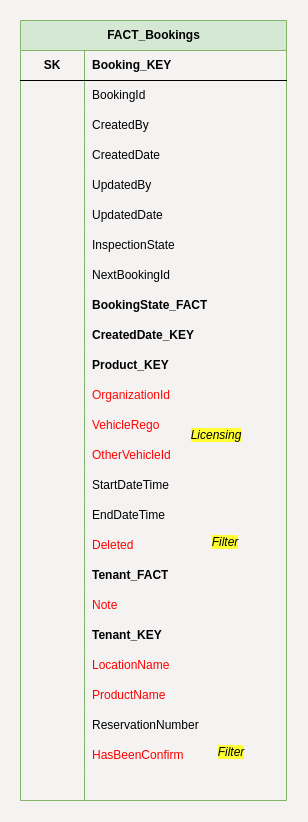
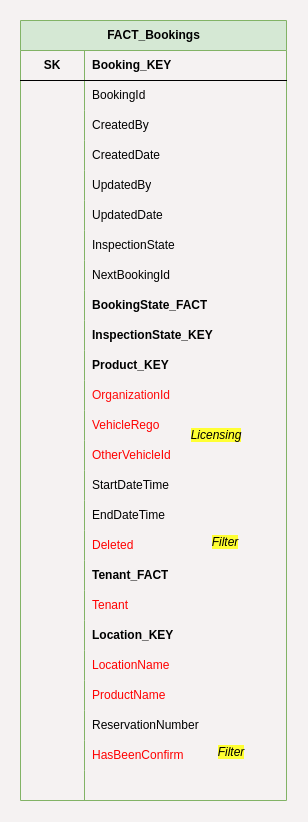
  <mxCell id="0" />
  <mxCell id="1" parent="0" />
  <mxCell id="2" value="" style="group" vertex="1" connectable="0" parent="1"><mxGeometry x="20" y="20" width="266" height="780" as="geometry" /></mxCell>
  <mxCell id="3" value="FACT_Bookings" style="shape=table;startSize=30;container=1;collapsible=1;childLayout=tableLayout;fixedRows=1;rowLines=0;fontStyle=1;align=center;resizeLast=1;html=1;fillColor=#d5e8d4;strokeColor=#82b366;" vertex="1" parent="2"><mxGeometry width="266" height="780" as="geometry"><mxRectangle width="65" height="30" as="alternateBounds" /></mxGeometry></mxCell>
  <mxCell id="4" value="" style="shape=tableRow;horizontal=0;startSize=0;swimlaneHead=0;swimlaneBody=0;fillColor=none;collapsible=0;dropTarget=0;points=[[0,0.5],[1,0.5]];portConstraint=eastwest;top=0;left=0;right=0;bottom=1;" vertex="1" parent="3"><mxGeometry y="30" width="266" height="30" as="geometry" /></mxCell>
  <mxCell id="5" value="SK" style="shape=partialRectangle;connectable=0;fillColor=none;top=0;left=0;bottom=0;right=0;fontStyle=1;overflow=hidden;whiteSpace=wrap;html=1;" vertex="1" parent="4"><mxGeometry width="64" height="30" as="geometry"><mxRectangle width="64" height="30" as="alternateBounds" /></mxGeometry></mxCell>
  <mxCell id="6" value="Booking_KEY" style="shape=partialRectangle;connectable=0;fillColor=none;top=0;left=0;bottom=0;right=0;align=left;spacingLeft=6;fontStyle=1;overflow=hidden;whiteSpace=wrap;html=1;" vertex="1" parent="4"><mxGeometry x="64" width="202" height="30" as="geometry"><mxRectangle width="202" height="30" as="alternateBounds" /></mxGeometry></mxCell>
  <mxCell id="7" value="" style="shape=tableRow;horizontal=0;startSize=0;swimlaneHead=0;swimlaneBody=0;fillColor=none;collapsible=0;dropTarget=0;points=[[0,0.5],[1,0.5]];portConstraint=eastwest;top=0;left=0;right=0;bottom=0;" vertex="1" parent="3"><mxGeometry y="60" width="266" height="30" as="geometry" /></mxCell>
  <mxCell id="8" value="" style="shape=partialRectangle;connectable=0;fillColor=none;top=0;left=0;bottom=0;right=0;editable=1;overflow=hidden;whiteSpace=wrap;html=1;" vertex="1" parent="7"><mxGeometry width="64" height="30" as="geometry"><mxRectangle width="64" height="30" as="alternateBounds" /></mxGeometry></mxCell>
  <mxCell id="9" value="BookingId" style="shape=partialRectangle;connectable=0;fillColor=none;top=0;left=0;bottom=0;right=0;align=left;spacingLeft=6;overflow=hidden;whiteSpace=wrap;html=1;" vertex="1" parent="7"><mxGeometry x="64" width="202" height="30" as="geometry"><mxRectangle width="202" height="30" as="alternateBounds" /></mxGeometry></mxCell>
  <mxCell id="10" value="" style="shape=tableRow;horizontal=0;startSize=0;swimlaneHead=0;swimlaneBody=0;fillColor=none;collapsible=0;dropTarget=0;points=[[0,0.5],[1,0.5]];portConstraint=eastwest;top=0;left=0;right=0;bottom=0;" vertex="1" parent="3"><mxGeometry y="90" width="266" height="30" as="geometry" /></mxCell>
  <mxCell id="11" value="" style="shape=partialRectangle;connectable=0;fillColor=none;top=0;left=0;bottom=0;right=0;editable=1;overflow=hidden;whiteSpace=wrap;html=1;" vertex="1" parent="10"><mxGeometry width="64" height="30" as="geometry"><mxRectangle width="64" height="30" as="alternateBounds" /></mxGeometry></mxCell>
  <mxCell id="12" value="CreatedBy" style="shape=partialRectangle;connectable=0;fillColor=none;top=0;left=0;bottom=0;right=0;align=left;spacingLeft=6;overflow=hidden;whiteSpace=wrap;html=1;" vertex="1" parent="10"><mxGeometry x="64" width="202" height="30" as="geometry"><mxRectangle width="202" height="30" as="alternateBounds" /></mxGeometry></mxCell>
  <mxCell id="13" value="" style="shape=tableRow;horizontal=0;startSize=0;swimlaneHead=0;swimlaneBody=0;fillColor=none;collapsible=0;dropTarget=0;points=[[0,0.5],[1,0.5]];portConstraint=eastwest;top=0;left=0;right=0;bottom=0;" vertex="1" parent="3"><mxGeometry y="120" width="266" height="30" as="geometry" /></mxCell>
  <mxCell id="14" value="" style="shape=partialRectangle;connectable=0;fillColor=none;top=0;left=0;bottom=0;right=0;editable=1;overflow=hidden;whiteSpace=wrap;html=1;" vertex="1" parent="13"><mxGeometry width="64" height="30" as="geometry"><mxRectangle width="64" height="30" as="alternateBounds" /></mxGeometry></mxCell>
  <mxCell id="15" value="CreatedDate" style="shape=partialRectangle;connectable=0;fillColor=none;top=0;left=0;bottom=0;right=0;align=left;spacingLeft=6;overflow=hidden;whiteSpace=wrap;html=1;" vertex="1" parent="13"><mxGeometry x="64" width="202" height="30" as="geometry"><mxRectangle width="202" height="30" as="alternateBounds" /></mxGeometry></mxCell>
  <mxCell id="16" value="" style="shape=tableRow;horizontal=0;startSize=0;swimlaneHead=0;swimlaneBody=0;fillColor=none;collapsible=0;dropTarget=0;points=[[0,0.5],[1,0.5]];portConstraint=eastwest;top=0;left=0;right=0;bottom=0;" vertex="1" parent="3"><mxGeometry y="150" width="266" height="30" as="geometry" /></mxCell>
  <mxCell id="17" value="" style="shape=partialRectangle;connectable=0;fillColor=none;top=0;left=0;bottom=0;right=0;editable=1;overflow=hidden;whiteSpace=wrap;html=1;" vertex="1" parent="16"><mxGeometry width="64" height="30" as="geometry"><mxRectangle width="64" height="30" as="alternateBounds" /></mxGeometry></mxCell>
  <mxCell id="18" value="UpdatedBy" style="shape=partialRectangle;connectable=0;fillColor=none;top=0;left=0;bottom=0;right=0;align=left;spacingLeft=6;overflow=hidden;whiteSpace=wrap;html=1;" vertex="1" parent="16"><mxGeometry x="64" width="202" height="30" as="geometry"><mxRectangle width="202" height="30" as="alternateBounds" /></mxGeometry></mxCell>
  <mxCell id="19" value="" style="shape=tableRow;horizontal=0;startSize=0;swimlaneHead=0;swimlaneBody=0;fillColor=none;collapsible=0;dropTarget=0;points=[[0,0.5],[1,0.5]];portConstraint=eastwest;top=0;left=0;right=0;bottom=0;" vertex="1" parent="3"><mxGeometry y="180" width="266" height="30" as="geometry" /></mxCell>
  <mxCell id="20" value="" style="shape=partialRectangle;connectable=0;fillColor=none;top=0;left=0;bottom=0;right=0;editable=1;overflow=hidden;whiteSpace=wrap;html=1;" vertex="1" parent="19"><mxGeometry width="64" height="30" as="geometry"><mxRectangle width="64" height="30" as="alternateBounds" /></mxGeometry></mxCell>
  <mxCell id="21" value="UpdatedDate" style="shape=partialRectangle;connectable=0;fillColor=none;top=0;left=0;bottom=0;right=0;align=left;spacingLeft=6;overflow=hidden;whiteSpace=wrap;html=1;" vertex="1" parent="19"><mxGeometry x="64" width="202" height="30" as="geometry"><mxRectangle width="202" height="30" as="alternateBounds" /></mxGeometry></mxCell>
  <mxCell id="22" value="" style="shape=tableRow;horizontal=0;startSize=0;swimlaneHead=0;swimlaneBody=0;fillColor=none;collapsible=0;dropTarget=0;points=[[0,0.5],[1,0.5]];portConstraint=eastwest;top=0;left=0;right=0;bottom=0;" vertex="1" parent="3"><mxGeometry y="210" width="266" height="30" as="geometry" /></mxCell>
  <mxCell id="23" value="" style="shape=partialRectangle;connectable=0;fillColor=none;top=0;left=0;bottom=0;right=0;editable=1;overflow=hidden;whiteSpace=wrap;html=1;" vertex="1" parent="22"><mxGeometry width="64" height="30" as="geometry"><mxRectangle width="64" height="30" as="alternateBounds" /></mxGeometry></mxCell>
  <mxCell id="24" value="InspectionState" style="shape=partialRectangle;connectable=0;fillColor=none;top=0;left=0;bottom=0;right=0;align=left;spacingLeft=6;overflow=hidden;whiteSpace=wrap;html=1;" vertex="1" parent="22"><mxGeometry x="64" width="202" height="30" as="geometry"><mxRectangle width="202" height="30" as="alternateBounds" /></mxGeometry></mxCell>
  <mxCell id="25" value="" style="shape=tableRow;horizontal=0;startSize=0;swimlaneHead=0;swimlaneBody=0;fillColor=none;collapsible=0;dropTarget=0;points=[[0,0.5],[1,0.5]];portConstraint=eastwest;top=0;left=0;right=0;bottom=0;" vertex="1" parent="3"><mxGeometry y="240" width="266" height="30" as="geometry" /></mxCell>
  <mxCell id="26" value="" style="shape=partialRectangle;connectable=0;fillColor=none;top=0;left=0;bottom=0;right=0;editable=1;overflow=hidden;whiteSpace=wrap;html=1;" vertex="1" parent="25"><mxGeometry width="64" height="30" as="geometry"><mxRectangle width="64" height="30" as="alternateBounds" /></mxGeometry></mxCell>
  <mxCell id="27" value="NextBookingId" style="shape=partialRectangle;connectable=0;fillColor=none;top=0;left=0;bottom=0;right=0;align=left;spacingLeft=6;overflow=hidden;whiteSpace=wrap;html=1;" vertex="1" parent="25"><mxGeometry x="64" width="202" height="30" as="geometry"><mxRectangle width="202" height="30" as="alternateBounds" /></mxGeometry></mxCell>
  <mxCell id="28" value="" style="shape=tableRow;horizontal=0;startSize=0;swimlaneHead=0;swimlaneBody=0;fillColor=none;collapsible=0;dropTarget=0;points=[[0,0.5],[1,0.5]];portConstraint=eastwest;top=0;left=0;right=0;bottom=0;" vertex="1" parent="3"><mxGeometry y="270" width="266" height="30" as="geometry" /></mxCell>
  <mxCell id="29" value="" style="shape=partialRectangle;connectable=0;fillColor=none;top=0;left=0;bottom=0;right=0;editable=1;overflow=hidden;whiteSpace=wrap;html=1;" vertex="1" parent="28"><mxGeometry width="64" height="30" as="geometry"><mxRectangle width="64" height="30" as="alternateBounds" /></mxGeometry></mxCell>
  <mxCell id="30" value="&lt;b&gt;BookingState_FACT&lt;/b&gt;" style="shape=partialRectangle;connectable=0;fillColor=none;top=0;left=0;bottom=0;right=0;align=left;spacingLeft=6;overflow=hidden;whiteSpace=wrap;html=1;" vertex="1" parent="28"><mxGeometry x="64" width="202" height="30" as="geometry"><mxRectangle width="202" height="30" as="alternateBounds" /></mxGeometry></mxCell>
  <mxCell id="31" value="" style="shape=tableRow;horizontal=0;startSize=0;swimlaneHead=0;swimlaneBody=0;fillColor=none;collapsible=0;dropTarget=0;points=[[0,0.5],[1,0.5]];portConstraint=eastwest;top=0;left=0;right=0;bottom=0;" vertex="1" parent="3"><mxGeometry y="300" width="266" height="30" as="geometry" /></mxCell>
  <mxCell id="32" value="" style="shape=partialRectangle;connectable=0;fillColor=none;top=0;left=0;bottom=0;right=0;editable=1;overflow=hidden;whiteSpace=wrap;html=1;" vertex="1" parent="31"><mxGeometry width="64" height="30" as="geometry"><mxRectangle width="64" height="30" as="alternateBounds" /></mxGeometry></mxCell>
- <mxCell id="33" value="&lt;b&gt;CreatedDate_KEY&lt;/b&gt;" style="shape=partialRectangle;connectable=0;fillColor=none;top=0;left=0;bottom=0;right=0;align=left;spacingLeft=6;overflow=hidden;whiteSpace=wrap;html=1;" vertex="1" parent="31"><mxGeometry x="64" width="202" height="30" as="geometry"><mxRectangle width="202" height="30" as="alternateBounds" /></mxGeometry></mxCell>
+ <mxCell id="33" value="&lt;b&gt;InspectionState_KEY&lt;/b&gt;" style="shape=partialRectangle;connectable=0;fillColor=none;top=0;left=0;bottom=0;right=0;align=left;spacingLeft=6;overflow=hidden;whiteSpace=wrap;html=1;" vertex="1" parent="31"><mxGeometry x="64" width="202" height="30" as="geometry"><mxRectangle width="202" height="30" as="alternateBounds" /></mxGeometry></mxCell>
  <mxCell id="34" value="" style="shape=tableRow;horizontal=0;startSize=0;swimlaneHead=0;swimlaneBody=0;fillColor=none;collapsible=0;dropTarget=0;points=[[0,0.5],[1,0.5]];portConstraint=eastwest;top=0;left=0;right=0;bottom=0;" vertex="1" parent="3"><mxGeometry y="330" width="266" height="30" as="geometry" /></mxCell>
  <mxCell id="35" value="" style="shape=partialRectangle;connectable=0;fillColor=none;top=0;left=0;bottom=0;right=0;editable=1;overflow=hidden;whiteSpace=wrap;html=1;" vertex="1" parent="34"><mxGeometry width="64" height="30" as="geometry"><mxRectangle width="64" height="30" as="alternateBounds" /></mxGeometry></mxCell>
  <mxCell id="36" value="&lt;b&gt;Product_KEY&lt;/b&gt;" style="shape=partialRectangle;connectable=0;fillColor=none;top=0;left=0;bottom=0;right=0;align=left;spacingLeft=6;overflow=hidden;whiteSpace=wrap;html=1;" vertex="1" parent="34"><mxGeometry x="64" width="202" height="30" as="geometry"><mxRectangle width="202" height="30" as="alternateBounds" /></mxGeometry></mxCell>
  <mxCell id="37" value="" style="shape=tableRow;horizontal=0;startSize=0;swimlaneHead=0;swimlaneBody=0;fillColor=none;collapsible=0;dropTarget=0;points=[[0,0.5],[1,0.5]];portConstraint=eastwest;top=0;left=0;right=0;bottom=0;" vertex="1" parent="3"><mxGeometry y="360" width="266" height="30" as="geometry" /></mxCell>
  <mxCell id="38" value="" style="shape=partialRectangle;connectable=0;fillColor=none;top=0;left=0;bottom=0;right=0;editable=1;overflow=hidden;whiteSpace=wrap;html=1;" vertex="1" parent="37"><mxGeometry width="64" height="30" as="geometry"><mxRectangle width="64" height="30" as="alternateBounds" /></mxGeometry></mxCell>
  <mxCell id="39" value="&lt;span style=&quot;font-weight: normal;&quot;&gt;&lt;font color=&quot;#ff0a0a&quot;&gt;OrganizationId&lt;/font&gt;&lt;/span&gt;" style="shape=partialRectangle;connectable=0;fillColor=none;top=0;left=0;bottom=0;right=0;align=left;spacingLeft=6;overflow=hidden;whiteSpace=wrap;html=1;fontStyle=1" vertex="1" parent="37"><mxGeometry x="64" width="202" height="30" as="geometry"><mxRectangle width="202" height="30" as="alternateBounds" /></mxGeometry></mxCell>
  <mxCell id="40" value="" style="shape=tableRow;horizontal=0;startSize=0;swimlaneHead=0;swimlaneBody=0;fillColor=none;collapsible=0;dropTarget=0;points=[[0,0.5],[1,0.5]];portConstraint=eastwest;top=0;left=0;right=0;bottom=0;" vertex="1" parent="3"><mxGeometry y="390" width="266" height="30" as="geometry" /></mxCell>
  <mxCell id="41" value="" style="shape=partialRectangle;connectable=0;fillColor=none;top=0;left=0;bottom=0;right=0;editable=1;overflow=hidden;whiteSpace=wrap;html=1;" vertex="1" parent="40"><mxGeometry width="64" height="30" as="geometry"><mxRectangle width="64" height="30" as="alternateBounds" /></mxGeometry></mxCell>
  <mxCell id="42" value="VehicleRego&lt;span style=&quot;white-space: pre;&quot;&gt; &lt;/span&gt;&lt;span style=&quot;white-space: pre;&quot;&gt; &lt;/span&gt;" style="shape=partialRectangle;connectable=0;fillColor=none;top=0;left=0;bottom=0;right=0;align=left;spacingLeft=6;overflow=hidden;whiteSpace=wrap;html=1;fontColor=#FF0000;" vertex="1" parent="40"><mxGeometry x="64" width="202" height="30" as="geometry"><mxRectangle width="202" height="30" as="alternateBounds" /></mxGeometry></mxCell>
  <mxCell id="43" value="" style="shape=tableRow;horizontal=0;startSize=0;swimlaneHead=0;swimlaneBody=0;fillColor=none;collapsible=0;dropTarget=0;points=[[0,0.5],[1,0.5]];portConstraint=eastwest;top=0;left=0;right=0;bottom=0;" vertex="1" parent="3"><mxGeometry y="420" width="266" height="30" as="geometry" /></mxCell>
  <mxCell id="44" value="" style="shape=partialRectangle;connectable=0;fillColor=none;top=0;left=0;bottom=0;right=0;editable=1;overflow=hidden;whiteSpace=wrap;html=1;" vertex="1" parent="43"><mxGeometry width="64" height="30" as="geometry"><mxRectangle width="64" height="30" as="alternateBounds" /></mxGeometry></mxCell>
  <mxCell id="45" value="OtherVehicleId" style="shape=partialRectangle;connectable=0;fillColor=none;top=0;left=0;bottom=0;right=0;align=left;spacingLeft=6;overflow=hidden;whiteSpace=wrap;html=1;fontColor=#FF0000;" vertex="1" parent="43"><mxGeometry x="64" width="202" height="30" as="geometry"><mxRectangle width="202" height="30" as="alternateBounds" /></mxGeometry></mxCell>
  <mxCell id="46" value="" style="shape=tableRow;horizontal=0;startSize=0;swimlaneHead=0;swimlaneBody=0;fillColor=none;collapsible=0;dropTarget=0;points=[[0,0.5],[1,0.5]];portConstraint=eastwest;top=0;left=0;right=0;bottom=0;" vertex="1" parent="3"><mxGeometry y="450" width="266" height="30" as="geometry" /></mxCell>
  <mxCell id="47" value="" style="shape=partialRectangle;connectable=0;fillColor=none;top=0;left=0;bottom=0;right=0;editable=1;overflow=hidden;whiteSpace=wrap;html=1;" vertex="1" parent="46"><mxGeometry width="64" height="30" as="geometry"><mxRectangle width="64" height="30" as="alternateBounds" /></mxGeometry></mxCell>
  <mxCell id="48" value="StartDateTime" style="shape=partialRectangle;connectable=0;fillColor=none;top=0;left=0;bottom=0;right=0;align=left;spacingLeft=6;overflow=hidden;whiteSpace=wrap;html=1;" vertex="1" parent="46"><mxGeometry x="64" width="202" height="30" as="geometry"><mxRectangle width="202" height="30" as="alternateBounds" /></mxGeometry></mxCell>
  <mxCell id="49" value="" style="shape=tableRow;horizontal=0;startSize=0;swimlaneHead=0;swimlaneBody=0;fillColor=none;collapsible=0;dropTarget=0;points=[[0,0.5],[1,0.5]];portConstraint=eastwest;top=0;left=0;right=0;bottom=0;" vertex="1" parent="3"><mxGeometry y="480" width="266" height="30" as="geometry" /></mxCell>
  <mxCell id="50" value="" style="shape=partialRectangle;connectable=0;fillColor=none;top=0;left=0;bottom=0;right=0;editable=1;overflow=hidden;whiteSpace=wrap;html=1;" vertex="1" parent="49"><mxGeometry width="64" height="30" as="geometry"><mxRectangle width="64" height="30" as="alternateBounds" /></mxGeometry></mxCell>
  <mxCell id="51" value="EndDateTime" style="shape=partialRectangle;connectable=0;fillColor=none;top=0;left=0;bottom=0;right=0;align=left;spacingLeft=6;overflow=hidden;whiteSpace=wrap;html=1;" vertex="1" parent="49"><mxGeometry x="64" width="202" height="30" as="geometry"><mxRectangle width="202" height="30" as="alternateBounds" /></mxGeometry></mxCell>
  <mxCell id="52" value="" style="shape=tableRow;horizontal=0;startSize=0;swimlaneHead=0;swimlaneBody=0;fillColor=none;collapsible=0;dropTarget=0;points=[[0,0.5],[1,0.5]];portConstraint=eastwest;top=0;left=0;right=0;bottom=0;" vertex="1" parent="3"><mxGeometry y="510" width="266" height="30" as="geometry" /></mxCell>
  <mxCell id="53" value="" style="shape=partialRectangle;connectable=0;fillColor=none;top=0;left=0;bottom=0;right=0;editable=1;overflow=hidden;whiteSpace=wrap;html=1;" vertex="1" parent="52"><mxGeometry width="64" height="30" as="geometry"><mxRectangle width="64" height="30" as="alternateBounds" /></mxGeometry></mxCell>
  <mxCell id="54" value="&lt;font color=&quot;#ff0000&quot;&gt;Deleted&lt;/font&gt;" style="shape=partialRectangle;connectable=0;fillColor=none;top=0;left=0;bottom=0;right=0;align=left;spacingLeft=6;overflow=hidden;whiteSpace=wrap;html=1;" vertex="1" parent="52"><mxGeometry x="64" width="202" height="30" as="geometry"><mxRectangle width="202" height="30" as="alternateBounds" /></mxGeometry></mxCell>
  <mxCell id="55" value="" style="shape=tableRow;horizontal=0;startSize=0;swimlaneHead=0;swimlaneBody=0;fillColor=none;collapsible=0;dropTarget=0;points=[[0,0.5],[1,0.5]];portConstraint=eastwest;top=0;left=0;right=0;bottom=0;" vertex="1" parent="3"><mxGeometry y="540" width="266" height="30" as="geometry" /></mxCell>
  <mxCell id="56" value="" style="shape=partialRectangle;connectable=0;fillColor=none;top=0;left=0;bottom=0;right=0;editable=1;overflow=hidden;whiteSpace=wrap;html=1;" vertex="1" parent="55"><mxGeometry width="64" height="30" as="geometry"><mxRectangle width="64" height="30" as="alternateBounds" /></mxGeometry></mxCell>
  <mxCell id="57" value="&lt;b&gt;Tenant_FACT&lt;/b&gt;" style="shape=partialRectangle;connectable=0;fillColor=none;top=0;left=0;bottom=0;right=0;align=left;spacingLeft=6;overflow=hidden;whiteSpace=wrap;html=1;" vertex="1" parent="55"><mxGeometry x="64" width="202" height="30" as="geometry"><mxRectangle width="202" height="30" as="alternateBounds" /></mxGeometry></mxCell>
  <mxCell id="58" value="" style="shape=tableRow;horizontal=0;startSize=0;swimlaneHead=0;swimlaneBody=0;fillColor=none;collapsible=0;dropTarget=0;points=[[0,0.5],[1,0.5]];portConstraint=eastwest;top=0;left=0;right=0;bottom=0;" vertex="1" parent="3"><mxGeometry y="570" width="266" height="30" as="geometry" /></mxCell>
  <mxCell id="59" value="" style="shape=partialRectangle;connectable=0;fillColor=none;top=0;left=0;bottom=0;right=0;editable=1;overflow=hidden;whiteSpace=wrap;html=1;" vertex="1" parent="58"><mxGeometry width="64" height="30" as="geometry"><mxRectangle width="64" height="30" as="alternateBounds" /></mxGeometry></mxCell>
- <mxCell id="60" value="&lt;font color=&quot;#ff0000&quot;&gt;Note&lt;/font&gt;" style="shape=partialRectangle;connectable=0;fillColor=none;top=0;left=0;bottom=0;right=0;align=left;spacingLeft=6;overflow=hidden;whiteSpace=wrap;html=1;" vertex="1" parent="58"><mxGeometry x="64" width="202" height="30" as="geometry"><mxRectangle width="202" height="30" as="alternateBounds" /></mxGeometry></mxCell>
+ <mxCell id="60" value="&lt;font color=&quot;#ff0000&quot;&gt;Tenant&lt;/font&gt;" style="shape=partialRectangle;connectable=0;fillColor=none;top=0;left=0;bottom=0;right=0;align=left;spacingLeft=6;overflow=hidden;whiteSpace=wrap;html=1;" vertex="1" parent="58"><mxGeometry x="64" width="202" height="30" as="geometry"><mxRectangle width="202" height="30" as="alternateBounds" /></mxGeometry></mxCell>
  <mxCell id="61" value="" style="shape=tableRow;horizontal=0;startSize=0;swimlaneHead=0;swimlaneBody=0;fillColor=none;collapsible=0;dropTarget=0;points=[[0,0.5],[1,0.5]];portConstraint=eastwest;top=0;left=0;right=0;bottom=0;" vertex="1" parent="3"><mxGeometry y="600" width="266" height="30" as="geometry" /></mxCell>
  <mxCell id="62" value="" style="shape=partialRectangle;connectable=0;fillColor=none;top=0;left=0;bottom=0;right=0;editable=1;overflow=hidden;whiteSpace=wrap;html=1;" vertex="1" parent="61"><mxGeometry width="64" height="30" as="geometry"><mxRectangle width="64" height="30" as="alternateBounds" /></mxGeometry></mxCell>
- <mxCell id="63" value="&lt;b&gt;Tenant_KEY&lt;/b&gt;" style="shape=partialRectangle;connectable=0;fillColor=none;top=0;left=0;bottom=0;right=0;align=left;spacingLeft=6;overflow=hidden;whiteSpace=wrap;html=1;" vertex="1" parent="61"><mxGeometry x="64" width="202" height="30" as="geometry"><mxRectangle width="202" height="30" as="alternateBounds" /></mxGeometry></mxCell>
+ <mxCell id="63" value="&lt;b&gt;Location_KEY&lt;/b&gt;" style="shape=partialRectangle;connectable=0;fillColor=none;top=0;left=0;bottom=0;right=0;align=left;spacingLeft=6;overflow=hidden;whiteSpace=wrap;html=1;" vertex="1" parent="61"><mxGeometry x="64" width="202" height="30" as="geometry"><mxRectangle width="202" height="30" as="alternateBounds" /></mxGeometry></mxCell>
  <mxCell id="64" value="" style="shape=tableRow;horizontal=0;startSize=0;swimlaneHead=0;swimlaneBody=0;fillColor=none;collapsible=0;dropTarget=0;points=[[0,0.5],[1,0.5]];portConstraint=eastwest;top=0;left=0;right=0;bottom=0;" vertex="1" parent="3"><mxGeometry y="630" width="266" height="30" as="geometry" /></mxCell>
  <mxCell id="65" value="" style="shape=partialRectangle;connectable=0;fillColor=none;top=0;left=0;bottom=0;right=0;editable=1;overflow=hidden;whiteSpace=wrap;html=1;" vertex="1" parent="64"><mxGeometry width="64" height="30" as="geometry"><mxRectangle width="64" height="30" as="alternateBounds" /></mxGeometry></mxCell>
  <mxCell id="66" value="&lt;font color=&quot;#ff0000&quot;&gt;LocationName&lt;/font&gt;" style="shape=partialRectangle;connectable=0;fillColor=none;top=0;left=0;bottom=0;right=0;align=left;spacingLeft=6;overflow=hidden;whiteSpace=wrap;html=1;" vertex="1" parent="64"><mxGeometry x="64" width="202" height="30" as="geometry"><mxRectangle width="202" height="30" as="alternateBounds" /></mxGeometry></mxCell>
  <mxCell id="67" value="" style="shape=tableRow;horizontal=0;startSize=0;swimlaneHead=0;swimlaneBody=0;fillColor=none;collapsible=0;dropTarget=0;points=[[0,0.5],[1,0.5]];portConstraint=eastwest;top=0;left=0;right=0;bottom=0;" vertex="1" parent="3"><mxGeometry y="660" width="266" height="30" as="geometry" /></mxCell>
  <mxCell id="68" value="" style="shape=partialRectangle;connectable=0;fillColor=none;top=0;left=0;bottom=0;right=0;editable=1;overflow=hidden;whiteSpace=wrap;html=1;" vertex="1" parent="67"><mxGeometry width="64" height="30" as="geometry"><mxRectangle width="64" height="30" as="alternateBounds" /></mxGeometry></mxCell>
  <mxCell id="69" value="&lt;font color=&quot;#ff0000&quot;&gt;ProductName&lt;/font&gt;" style="shape=partialRectangle;connectable=0;fillColor=none;top=0;left=0;bottom=0;right=0;align=left;spacingLeft=6;overflow=hidden;whiteSpace=wrap;html=1;" vertex="1" parent="67"><mxGeometry x="64" width="202" height="30" as="geometry"><mxRectangle width="202" height="30" as="alternateBounds" /></mxGeometry></mxCell>
  <mxCell id="70" value="" style="shape=tableRow;horizontal=0;startSize=0;swimlaneHead=0;swimlaneBody=0;fillColor=none;collapsible=0;dropTarget=0;points=[[0,0.5],[1,0.5]];portConstraint=eastwest;top=0;left=0;right=0;bottom=0;" vertex="1" parent="3"><mxGeometry y="690" width="266" height="30" as="geometry" /></mxCell>
  <mxCell id="71" value="" style="shape=partialRectangle;connectable=0;fillColor=none;top=0;left=0;bottom=0;right=0;editable=1;overflow=hidden;whiteSpace=wrap;html=1;" vertex="1" parent="70"><mxGeometry width="64" height="30" as="geometry"><mxRectangle width="64" height="30" as="alternateBounds" /></mxGeometry></mxCell>
  <mxCell id="72" value="ReservationNumber" style="shape=partialRectangle;connectable=0;fillColor=none;top=0;left=0;bottom=0;right=0;align=left;spacingLeft=6;overflow=hidden;whiteSpace=wrap;html=1;" vertex="1" parent="70"><mxGeometry x="64" width="202" height="30" as="geometry"><mxRectangle width="202" height="30" as="alternateBounds" /></mxGeometry></mxCell>
  <mxCell id="73" value="" style="shape=tableRow;horizontal=0;startSize=0;swimlaneHead=0;swimlaneBody=0;fillColor=none;collapsible=0;dropTarget=0;points=[[0,0.5],[1,0.5]];portConstraint=eastwest;top=0;left=0;right=0;bottom=0;" vertex="1" parent="3"><mxGeometry y="720" width="266" height="30" as="geometry" /></mxCell>
  <mxCell id="74" value="" style="shape=partialRectangle;connectable=0;fillColor=none;top=0;left=0;bottom=0;right=0;editable=1;overflow=hidden;whiteSpace=wrap;html=1;" vertex="1" parent="73"><mxGeometry width="64" height="30" as="geometry"><mxRectangle width="64" height="30" as="alternateBounds" /></mxGeometry></mxCell>
  <mxCell id="75" value="&lt;font color=&quot;#ff0000&quot;&gt;HasBeenConfirm&lt;/font&gt;" style="shape=partialRectangle;connectable=0;fillColor=none;top=0;left=0;bottom=0;right=0;align=left;spacingLeft=6;overflow=hidden;whiteSpace=wrap;html=1;" vertex="1" parent="73"><mxGeometry x="64" width="202" height="30" as="geometry"><mxRectangle width="202" height="30" as="alternateBounds" /></mxGeometry></mxCell>
  <mxCell id="76" value="" style="shape=tableRow;horizontal=0;startSize=0;swimlaneHead=0;swimlaneBody=0;fillColor=none;collapsible=0;dropTarget=0;points=[[0,0.5],[1,0.5]];portConstraint=eastwest;top=0;left=0;right=0;bottom=0;" vertex="1" parent="3"><mxGeometry y="750" width="266" height="30" as="geometry" /></mxCell>
  <mxCell id="77" value="" style="shape=partialRectangle;connectable=0;fillColor=none;top=0;left=0;bottom=0;right=0;editable=1;overflow=hidden;whiteSpace=wrap;html=1;" vertex="1" parent="76"><mxGeometry width="64" height="30" as="geometry"><mxRectangle width="64" height="30" as="alternateBounds" /></mxGeometry></mxCell>
  <mxCell id="78" value="" style="shape=partialRectangle;connectable=0;fillColor=none;top=0;left=0;bottom=0;right=0;align=left;spacingLeft=6;overflow=hidden;whiteSpace=wrap;html=1;" vertex="1" parent="76"><mxGeometry x="64" width="202" height="30" as="geometry"><mxRectangle width="202" height="30" as="alternateBounds" /></mxGeometry></mxCell>
  <mxCell id="79" value="&lt;i style=&quot;background-color: rgb(255, 255, 51);&quot;&gt;Licensing&lt;/i&gt;" style="text;html=1;strokeColor=none;fillColor=none;align=center;verticalAlign=middle;whiteSpace=wrap;rounded=0;fontSize=12;fontFamily=Helvetica;fontColor=default;" vertex="1" parent="2"><mxGeometry x="166" y="400" width="60" height="30" as="geometry" /></mxCell>
  <mxCell id="80" value="&lt;i style=&quot;background-color: rgb(255, 255, 51);&quot;&gt;Filter&lt;/i&gt;" style="text;html=1;strokeColor=none;fillColor=none;align=center;verticalAlign=middle;whiteSpace=wrap;rounded=0;fontSize=12;fontFamily=Helvetica;fontColor=default;" vertex="1" parent="2"><mxGeometry x="175" y="507" width="60" height="30" as="geometry" /></mxCell>
  <mxCell id="81" value="&lt;i style=&quot;background-color: rgb(255, 255, 51);&quot;&gt;Filter&lt;/i&gt;" style="text;html=1;strokeColor=none;fillColor=none;align=center;verticalAlign=middle;whiteSpace=wrap;rounded=0;fontSize=12;fontFamily=Helvetica;fontColor=default;" vertex="1" parent="2"><mxGeometry x="181" y="717" width="60" height="30" as="geometry" /></mxCell>
